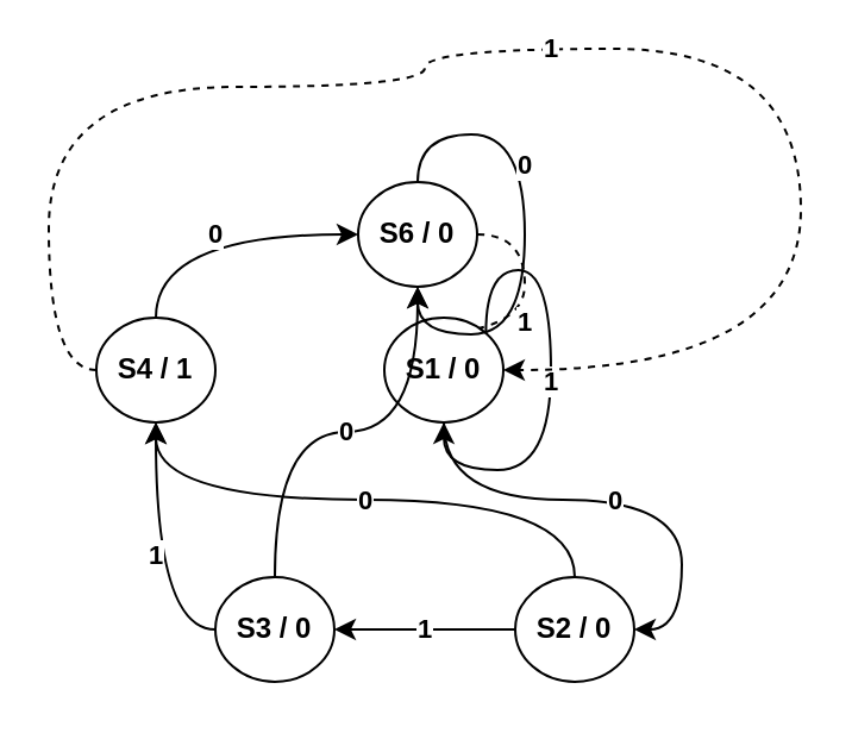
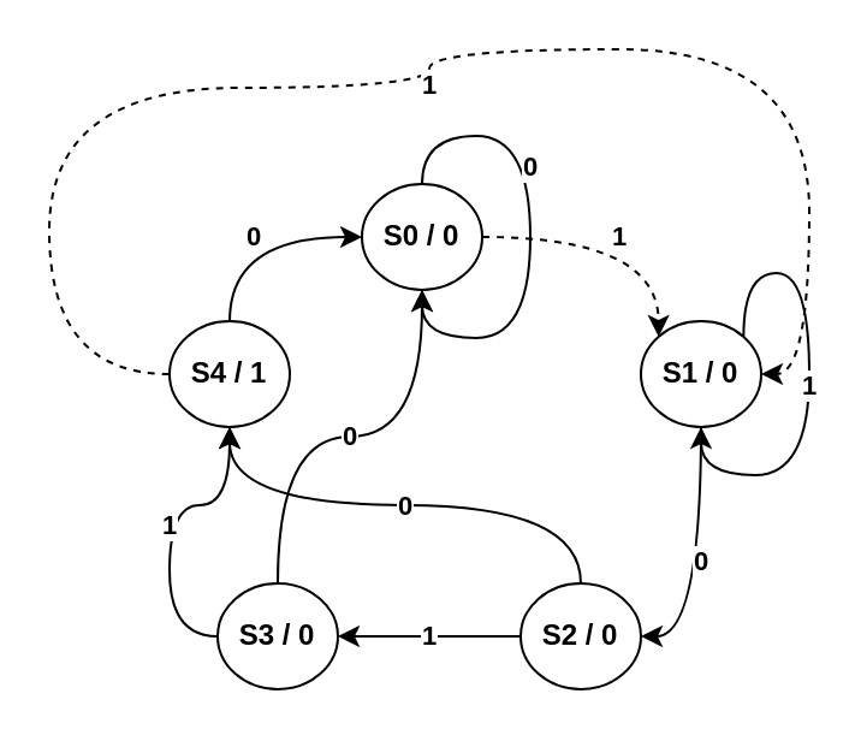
  <mxCell id="0" />
  <mxCell id="1" parent="0" />
  <mxCell id="2" value="&lt;span&gt;1&lt;/span&gt;" style="edgeStyle=orthogonalEdgeStyle;orthogonalLoop=1;jettySize=auto;html=1;exitX=1;exitY=0.5;exitDx=0;exitDy=0;entryX=0;entryY=0;entryDx=0;entryDy=0;curved=1;fontStyle=1;dashed=1;" edge="1" parent="1" source="3" target="6"><mxGeometry relative="1" as="geometry" /></mxCell>
- <mxCell id="3" value="&lt;span&gt;S6 / 0&lt;/span&gt;" style="ellipse;whiteSpace=wrap;html=1;fontStyle=1" vertex="1" parent="1"><mxGeometry x="150" y="76" width="50" height="44" as="geometry" /></mxCell>
+ <mxCell id="3" value="&lt;span&gt;S0 / 0&lt;/span&gt;" style="ellipse;whiteSpace=wrap;html=1;fontStyle=1" vertex="1" parent="1"><mxGeometry x="150" y="76" width="50" height="44" as="geometry" /></mxCell>
  <mxCell id="4" value="0" style="edgeStyle=orthogonalEdgeStyle;curved=1;orthogonalLoop=1;jettySize=auto;html=1;exitX=0.5;exitY=1;exitDx=0;exitDy=0;entryX=1;entryY=0.5;entryDx=0;entryDy=0;fontStyle=1" edge="1" parent="1" source="6" target="9"><mxGeometry relative="1" as="geometry" /></mxCell>
  <mxCell id="5" value="1" style="edgeStyle=orthogonalEdgeStyle;curved=1;orthogonalLoop=1;jettySize=auto;html=1;exitX=1;exitY=0;exitDx=0;exitDy=0;fontStyle=1" edge="1" parent="1" source="6" target="6"><mxGeometry relative="1" as="geometry"><mxPoint x="357" y="149" as="targetPoint" /></mxGeometry></mxCell>
- <mxCell id="6" value="&lt;span&gt;S1&amp;nbsp;/ 0&lt;/span&gt;" style="ellipse;whiteSpace=wrap;html=1;fontStyle=1" vertex="1" parent="1"><mxGeometry x="161" y="133" width="50" height="44" as="geometry" /></mxCell>
+ <mxCell id="6" value="&lt;span&gt;S1&amp;nbsp;/ 0&lt;/span&gt;" style="ellipse;whiteSpace=wrap;html=1;fontStyle=1" vertex="1" parent="1"><mxGeometry x="266" y="133" width="50" height="44" as="geometry" /></mxCell>
  <mxCell id="7" value="&lt;span&gt;1&lt;/span&gt;" style="edgeStyle=orthogonalEdgeStyle;curved=1;orthogonalLoop=1;jettySize=auto;html=1;exitX=0;exitY=0.5;exitDx=0;exitDy=0;entryX=1;entryY=0.5;entryDx=0;entryDy=0;fontStyle=1" edge="1" parent="1" source="9" target="12"><mxGeometry relative="1" as="geometry" /></mxCell>
  <mxCell id="8" value="0" style="edgeStyle=orthogonalEdgeStyle;curved=1;orthogonalLoop=1;jettySize=auto;html=1;exitX=0.5;exitY=0;exitDx=0;exitDy=0;fontStyle=1;" edge="1" parent="1" source="9" target="15"><mxGeometry relative="1" as="geometry" /></mxCell>
  <mxCell id="9" value="&lt;span&gt;S2 / 0&lt;/span&gt;" style="ellipse;whiteSpace=wrap;html=1;fontStyle=1" vertex="1" parent="1"><mxGeometry x="216" y="242" width="50" height="44" as="geometry" /></mxCell>
  <mxCell id="10" value="&lt;span&gt;1&lt;/span&gt;" style="edgeStyle=orthogonalEdgeStyle;curved=1;orthogonalLoop=1;jettySize=auto;html=1;exitX=0;exitY=0.5;exitDx=0;exitDy=0;entryX=0.5;entryY=1;entryDx=0;entryDy=0;fontStyle=1" edge="1" parent="1" source="12" target="15"><mxGeometry relative="1" as="geometry" /></mxCell>
  <mxCell id="11" value="&lt;span&gt;0&lt;/span&gt;" style="edgeStyle=orthogonalEdgeStyle;curved=1;orthogonalLoop=1;jettySize=auto;html=1;exitX=0.5;exitY=0;exitDx=0;exitDy=0;entryX=0.5;entryY=1;entryDx=0;entryDy=0;fontStyle=1" edge="1" parent="1" source="12" target="3"><mxGeometry relative="1" as="geometry" /></mxCell>
  <mxCell id="12" value="&lt;span&gt;S3 / 0&lt;/span&gt;" style="ellipse;whiteSpace=wrap;html=1;fontStyle=1" vertex="1" parent="1"><mxGeometry x="90" y="242" width="50" height="44" as="geometry" /></mxCell>
  <mxCell id="13" value="0" style="edgeStyle=orthogonalEdgeStyle;curved=1;orthogonalLoop=1;jettySize=auto;html=1;exitX=0.5;exitY=0;exitDx=0;exitDy=0;entryX=0;entryY=0.5;entryDx=0;entryDy=0;fontStyle=1" edge="1" parent="1" source="15" target="3"><mxGeometry relative="1" as="geometry" /></mxCell>
  <mxCell id="14" value="&lt;b&gt;1&lt;/b&gt;" style="edgeStyle=orthogonalEdgeStyle;curved=1;orthogonalLoop=1;jettySize=auto;html=1;exitX=0;exitY=0.5;exitDx=0;exitDy=0;entryX=1;entryY=0.5;entryDx=0;entryDy=0;dashed=1;" edge="1" parent="1" source="15" target="6"><mxGeometry relative="1" as="geometry"><Array as="points"><mxPoint x="20" y="155" /><mxPoint x="20" y="36" /><mxPoint x="178" y="36" /><mxPoint x="178" y="20" /><mxPoint x="336" y="20" /><mxPoint x="336" y="155" /></Array></mxGeometry></mxCell>
- <mxCell id="15" value="&lt;span&gt;S4 / 1&lt;/span&gt;" style="ellipse;whiteSpace=wrap;html=1;fontStyle=1" vertex="1" parent="1"><mxGeometry x="40" y="133" width="50" height="44" as="geometry" /></mxCell>
+ <mxCell id="15" value="&lt;span&gt;S4 / 1&lt;/span&gt;" style="ellipse;whiteSpace=wrap;html=1;fontStyle=1" vertex="1" parent="1"><mxGeometry x="70" y="133" width="50" height="44" as="geometry" /></mxCell>
  <mxCell id="16" value="0" style="edgeStyle=orthogonalEdgeStyle;curved=1;orthogonalLoop=1;jettySize=auto;html=1;exitX=0.5;exitY=0;exitDx=0;exitDy=0;fontStyle=1" edge="1" parent="1" source="3" target="3"><mxGeometry x="-0.271" relative="1" as="geometry"><mxPoint as="offset" /></mxGeometry></mxCell>
